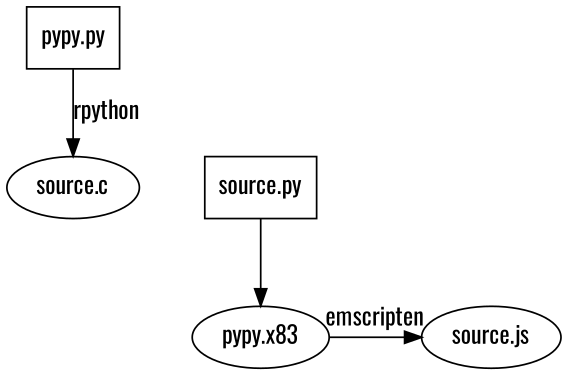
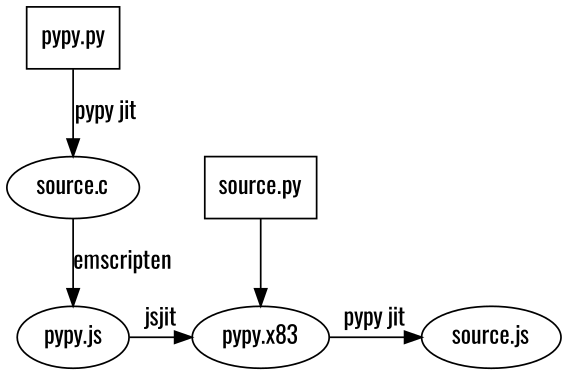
  digraph {
    fontname=Oswald
    node [fontname=Oswald]
    edge [fontname=Oswald]
+   "pypy.js" [group=g1]
    n2 [group=g2 label="pypy.x83"]
    "source.js" [group=g3]
    "pypy.py" [shape=box]
    n5 [label="source.c"]
    "source.py" [shape=box]
    subgraph sub_1 {
      rank=same
+     "pypy.js"
      n2
      "source.js"
    }
-   n2 -> "source.js" [label=emscripten]
-   "pypy.py" -> n5 [label=rpython]
+   "pypy.js" -> n2 [label=jsjit]
+   n2 -> "source.js" [label="pypy jit"]
+   "pypy.py" -> n5 [label="pypy jit"]
+   n5 -> "pypy.js" [label=emscripten]
    "source.py" -> n2
  }
